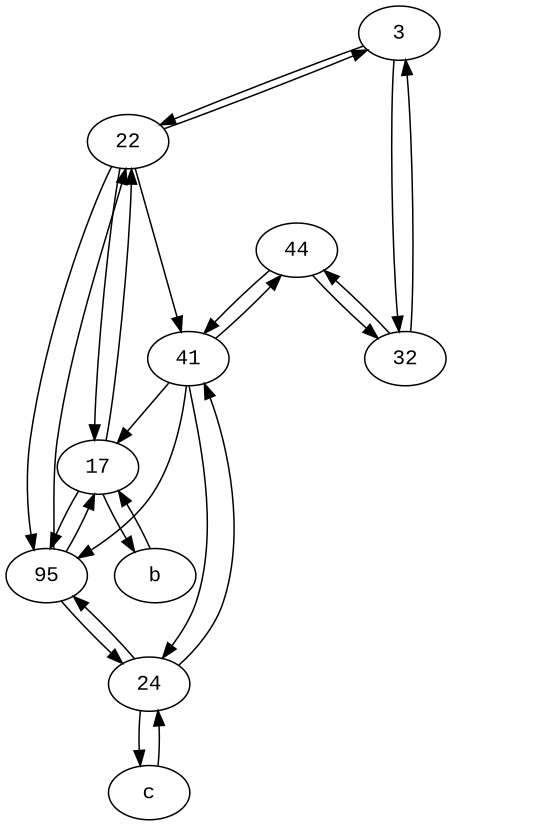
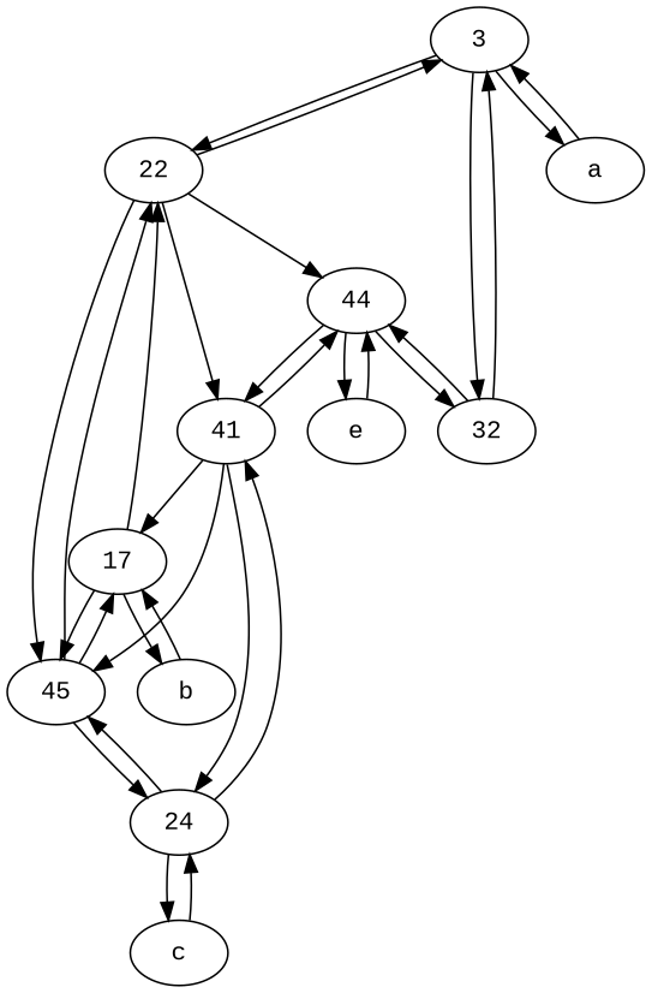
  digraph {
    fontname="Liberation Mono"
    node [fontname="Liberation Mono"]
    edge [fontname="Liberation Mono"]
    n1 [label=3]
    22
+   a
    n4 [label=32]
    17
-   45 [label=95]
+   45
    41
    44
    b
    n10 [label=24]
    c
+   e
    n1 -> 22
+   n1 -> a
    n1 -> n4
    22 -> n1
-   22 -> 17
+   22 -> 44
    22 -> 45
    22 -> 41
+   a -> n1
    n4 -> n1
    n4 -> 44
    17 -> 22
    17 -> 45
    17 -> b
    45 -> 22
    45 -> 17
    45 -> n10
    41 -> 17
    41 -> 45
    41 -> 44
    41 -> n10
    44 -> n4
    44 -> 41
+   44 -> e
    b -> 17
    n10 -> 45
    n10 -> 41
    n10 -> c
    c -> n10
+   e -> 44
  }
